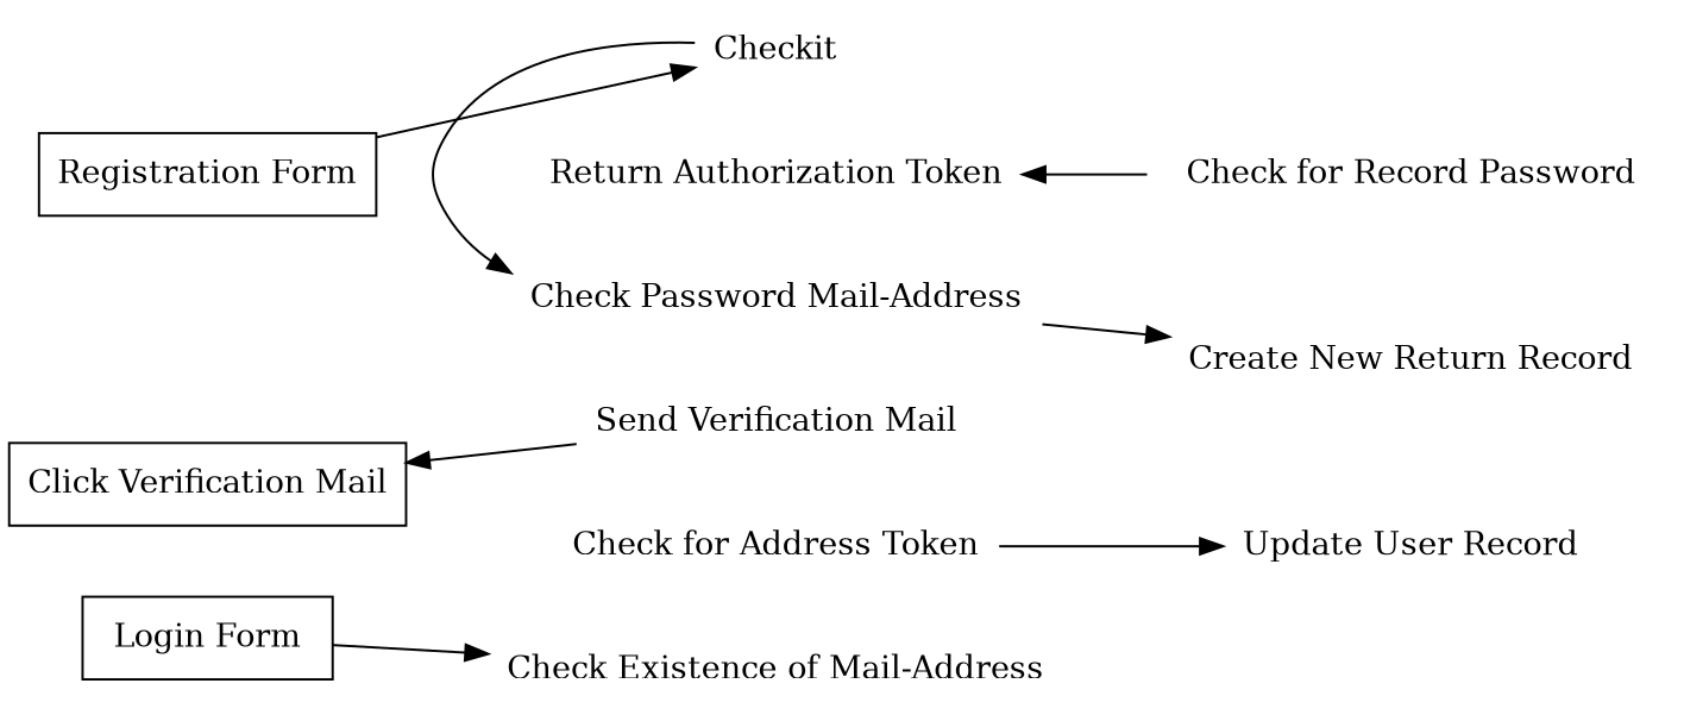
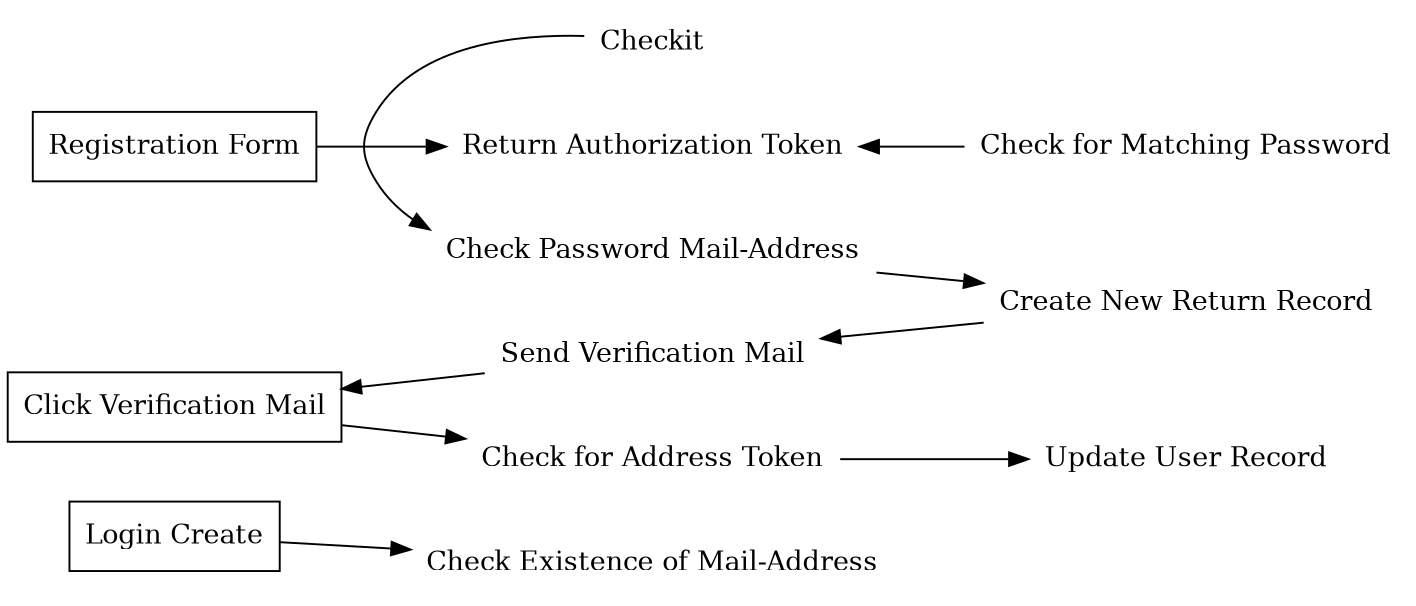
  digraph {
    rankdir=LR
    node [shape=plaintext]
    "Registration Form" [shape=rectangle]
    n2 [label="Click Verification Mail" shape=rectangle]
-   "Login Form" [shape=rectangle]
+   "Login Form" [shape=rectangle label="Login Create"]
    Checkit
    n5 [label="Check Password Mail-Address"]
    "Send Verification Mail"
    n7 [label="Check for Address Token"]
    "Check Existence of Mail-Address"
    "Return Authorization Token"
    n10 [label="Create New Return Record"]
    "Update User Record"
-   "Check for Matching Password" [label="Check for Record Password"]
+   "Check for Matching Password"
    subgraph sub_1 {
      rank=same
      "Registration Form"
      n2
      "Login Form"
    }
    subgraph sub_2 {
      rank=same
      Checkit
      n5
      "Send Verification Mail"
      n7
      "Check Existence of Mail-Address"
      "Return Authorization Token"
    }
    subgraph sub_3 {
      rank=same
      n10
      "Update User Record"
      "Check for Matching Password"
    }
    "Registration Form" -> n2 [style=invis]
-   "Registration Form" -> Checkit
+   "Registration Form" -> "Return Authorization Token"
    n2 -> "Login Form" [style=invis]
+   n2 -> n7
    "Login Form" -> "Check Existence of Mail-Address"
    Checkit -> n5
    n5 -> n10
    "Send Verification Mail" -> n2
    n7 -> "Update User Record"
+   n10 -> "Send Verification Mail"
    "Check for Matching Password" -> "Return Authorization Token"
  }
